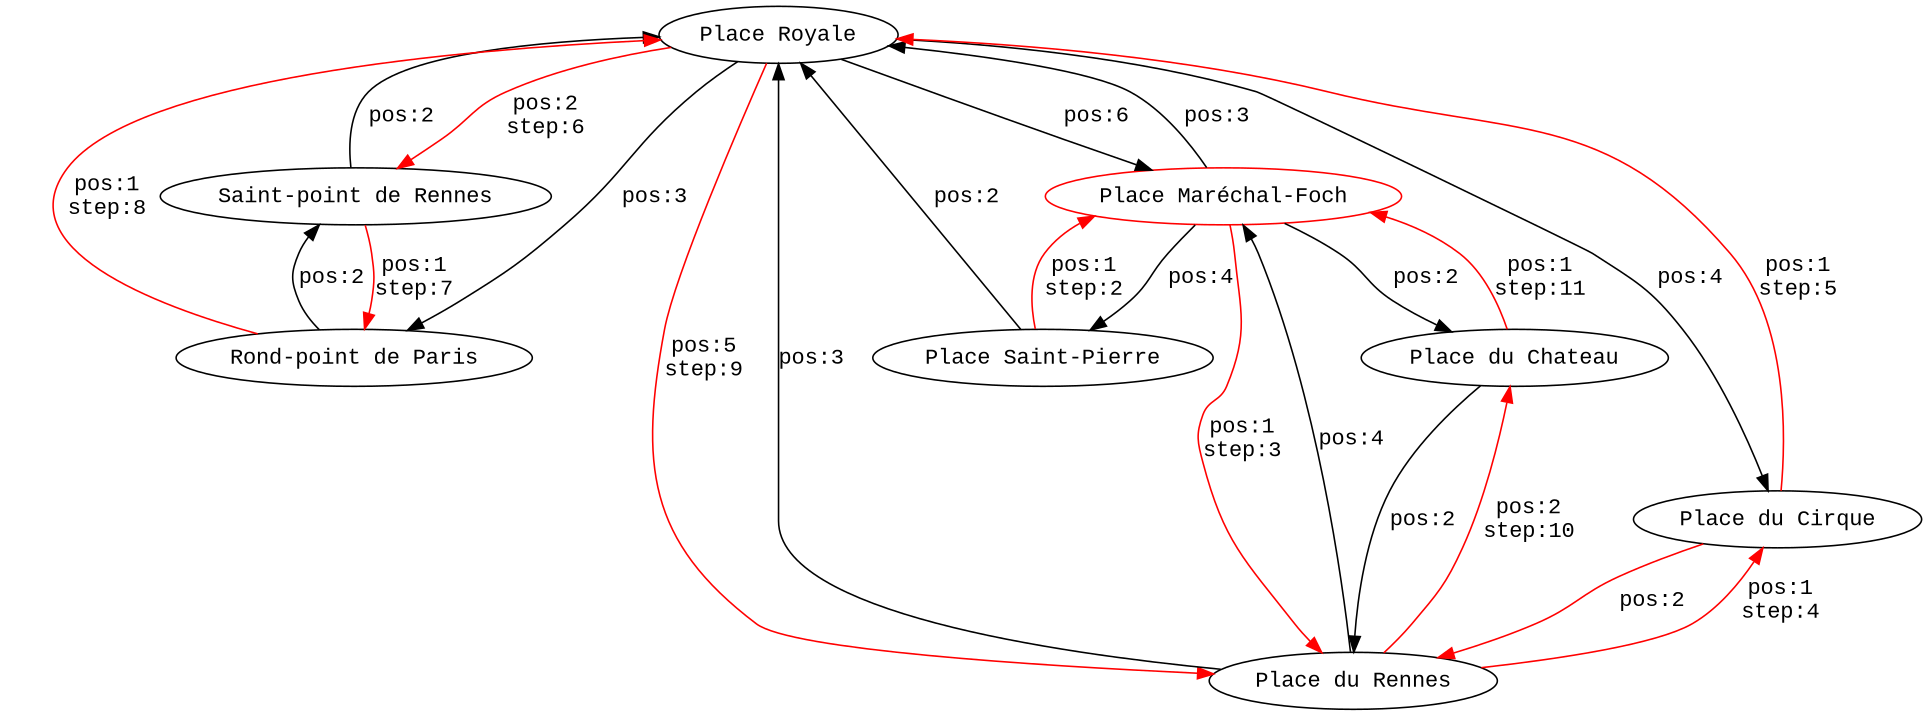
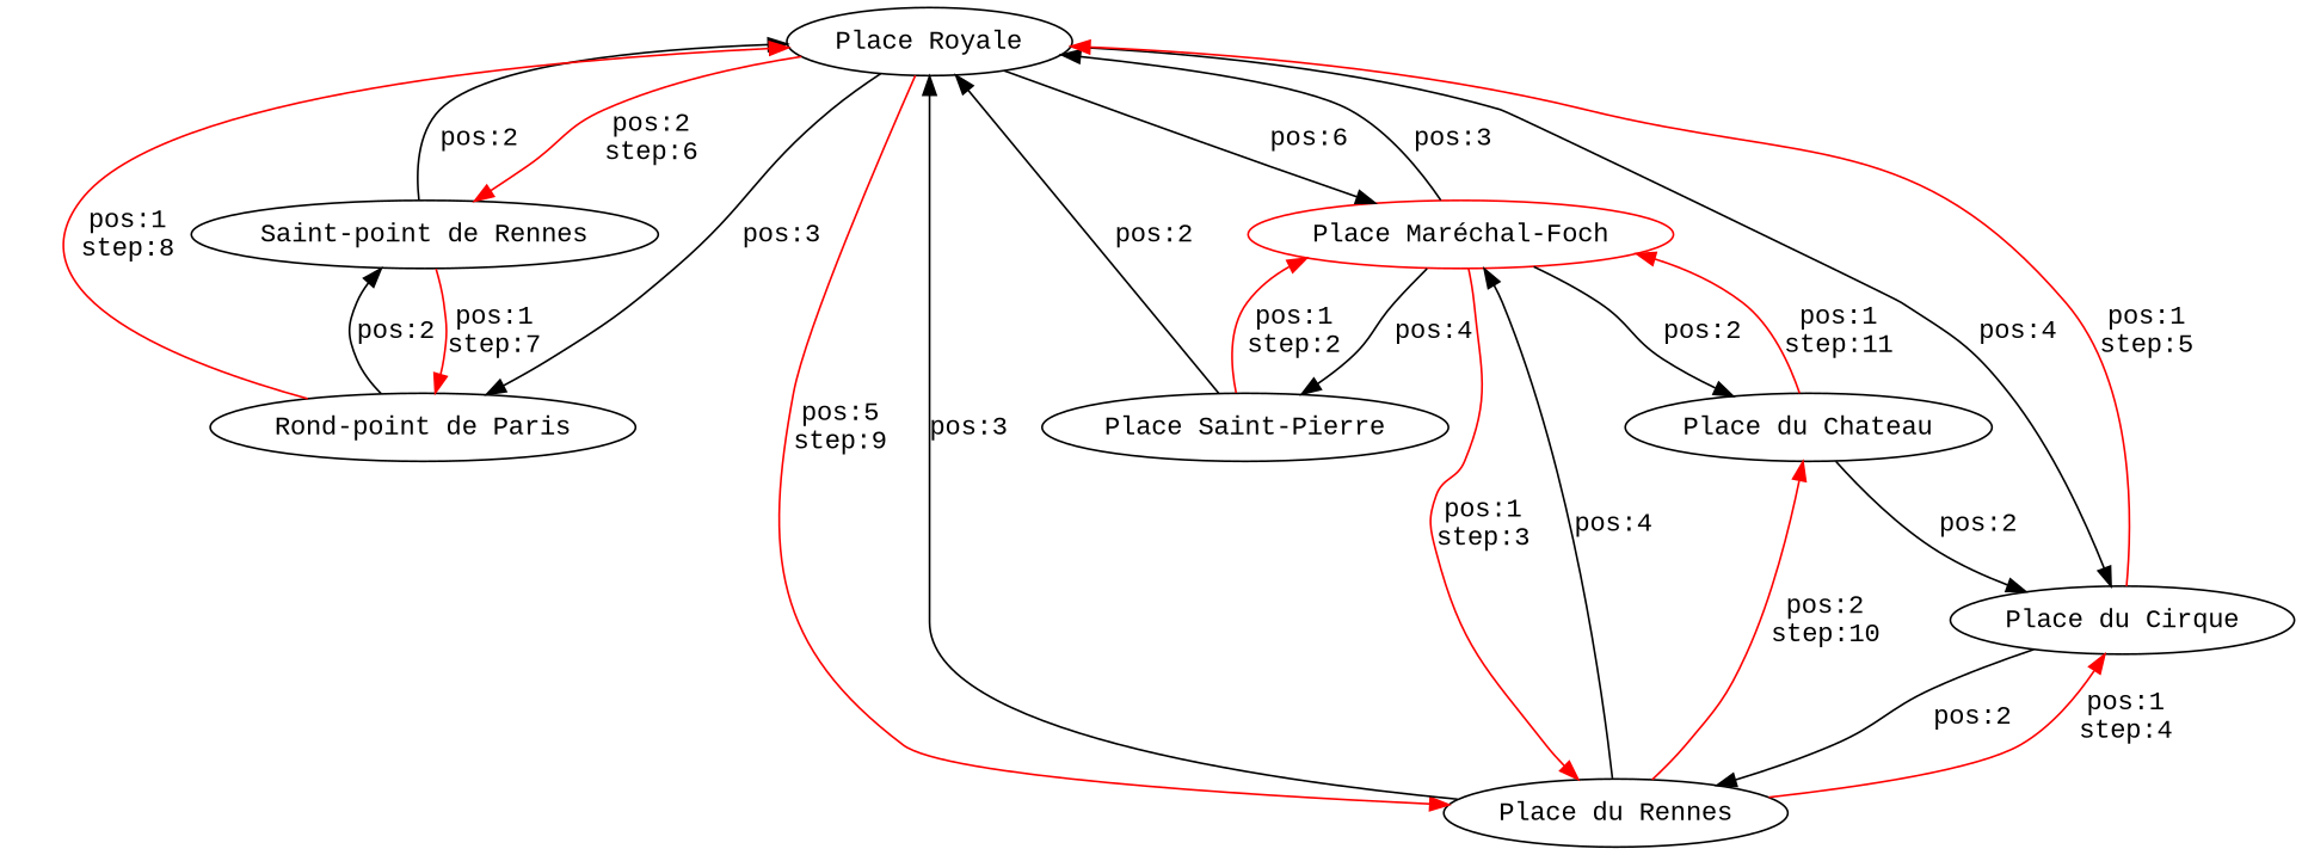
  digraph {
    fontname="Liberation Mono"
    node [fontname="Liberation Mono"]
    edge [fontname="Liberation Mono"]
    n1 [label="Place Royale"]
    n2 [label="Saint-point de Rennes"]
    n3 [label="Rond-point de Paris"]
    n4 [color=red label="Place Maréchal-Foch"]
    n5 [label="Place du Rennes"]
    n6 [label="Place du Cirque"]
    n7 [label="Place Saint-Pierre"]
    n8 [label="Place du Chateau"]
    n1 -> n2 [color=red label="pos:2\nstep:6\n"]
    n1 -> n3 [label="pos:3\n"]
    n1 -> n4 [label="pos:6\n"]
    n1 -> n5 [color=red label="pos:5\nstep:9\n"]
    n1 -> n6 [label="pos:4\n"]
    n2 -> n1 [label="pos:2\n"]
    n2 -> n3 [color=red label="pos:1\nstep:7\n"]
    n3 -> n1 [color=red label="pos:1\nstep:8\n"]
    n3 -> n2 [label="pos:2\n"]
    n4 -> n1 [label="pos:3\n"]
    n4 -> n5 [color=red label="pos:1\nstep:3\n"]
    n4 -> n7 [label="pos:4\n"]
    n4 -> n8 [label="pos:2\n"]
    n5 -> n1 [label="pos:3\n"]
    n5 -> n4 [label="pos:4\n"]
    n5 -> n6 [color=red label="pos:1\nstep:4\n"]
    n5 -> n8 [color=red label="pos:2\nstep:10\n"]
    n6 -> n1 [color=red label="pos:1\nstep:5\n"]
-   n6 -> n5 [label="pos:2\n" color=red]
+   n6 -> n5 [label="pos:2\n"]
    n7 -> n1 [label="pos:2\n"]
    n7 -> n4 [color=red label="pos:1\nstep:2\n"]
    n8 -> n4 [color=red label="pos:1\nstep:11\n"]
-   n8 -> n5 [label="pos:2\n"]
+   n8 -> n6 [label="pos:2\n"]
  }
